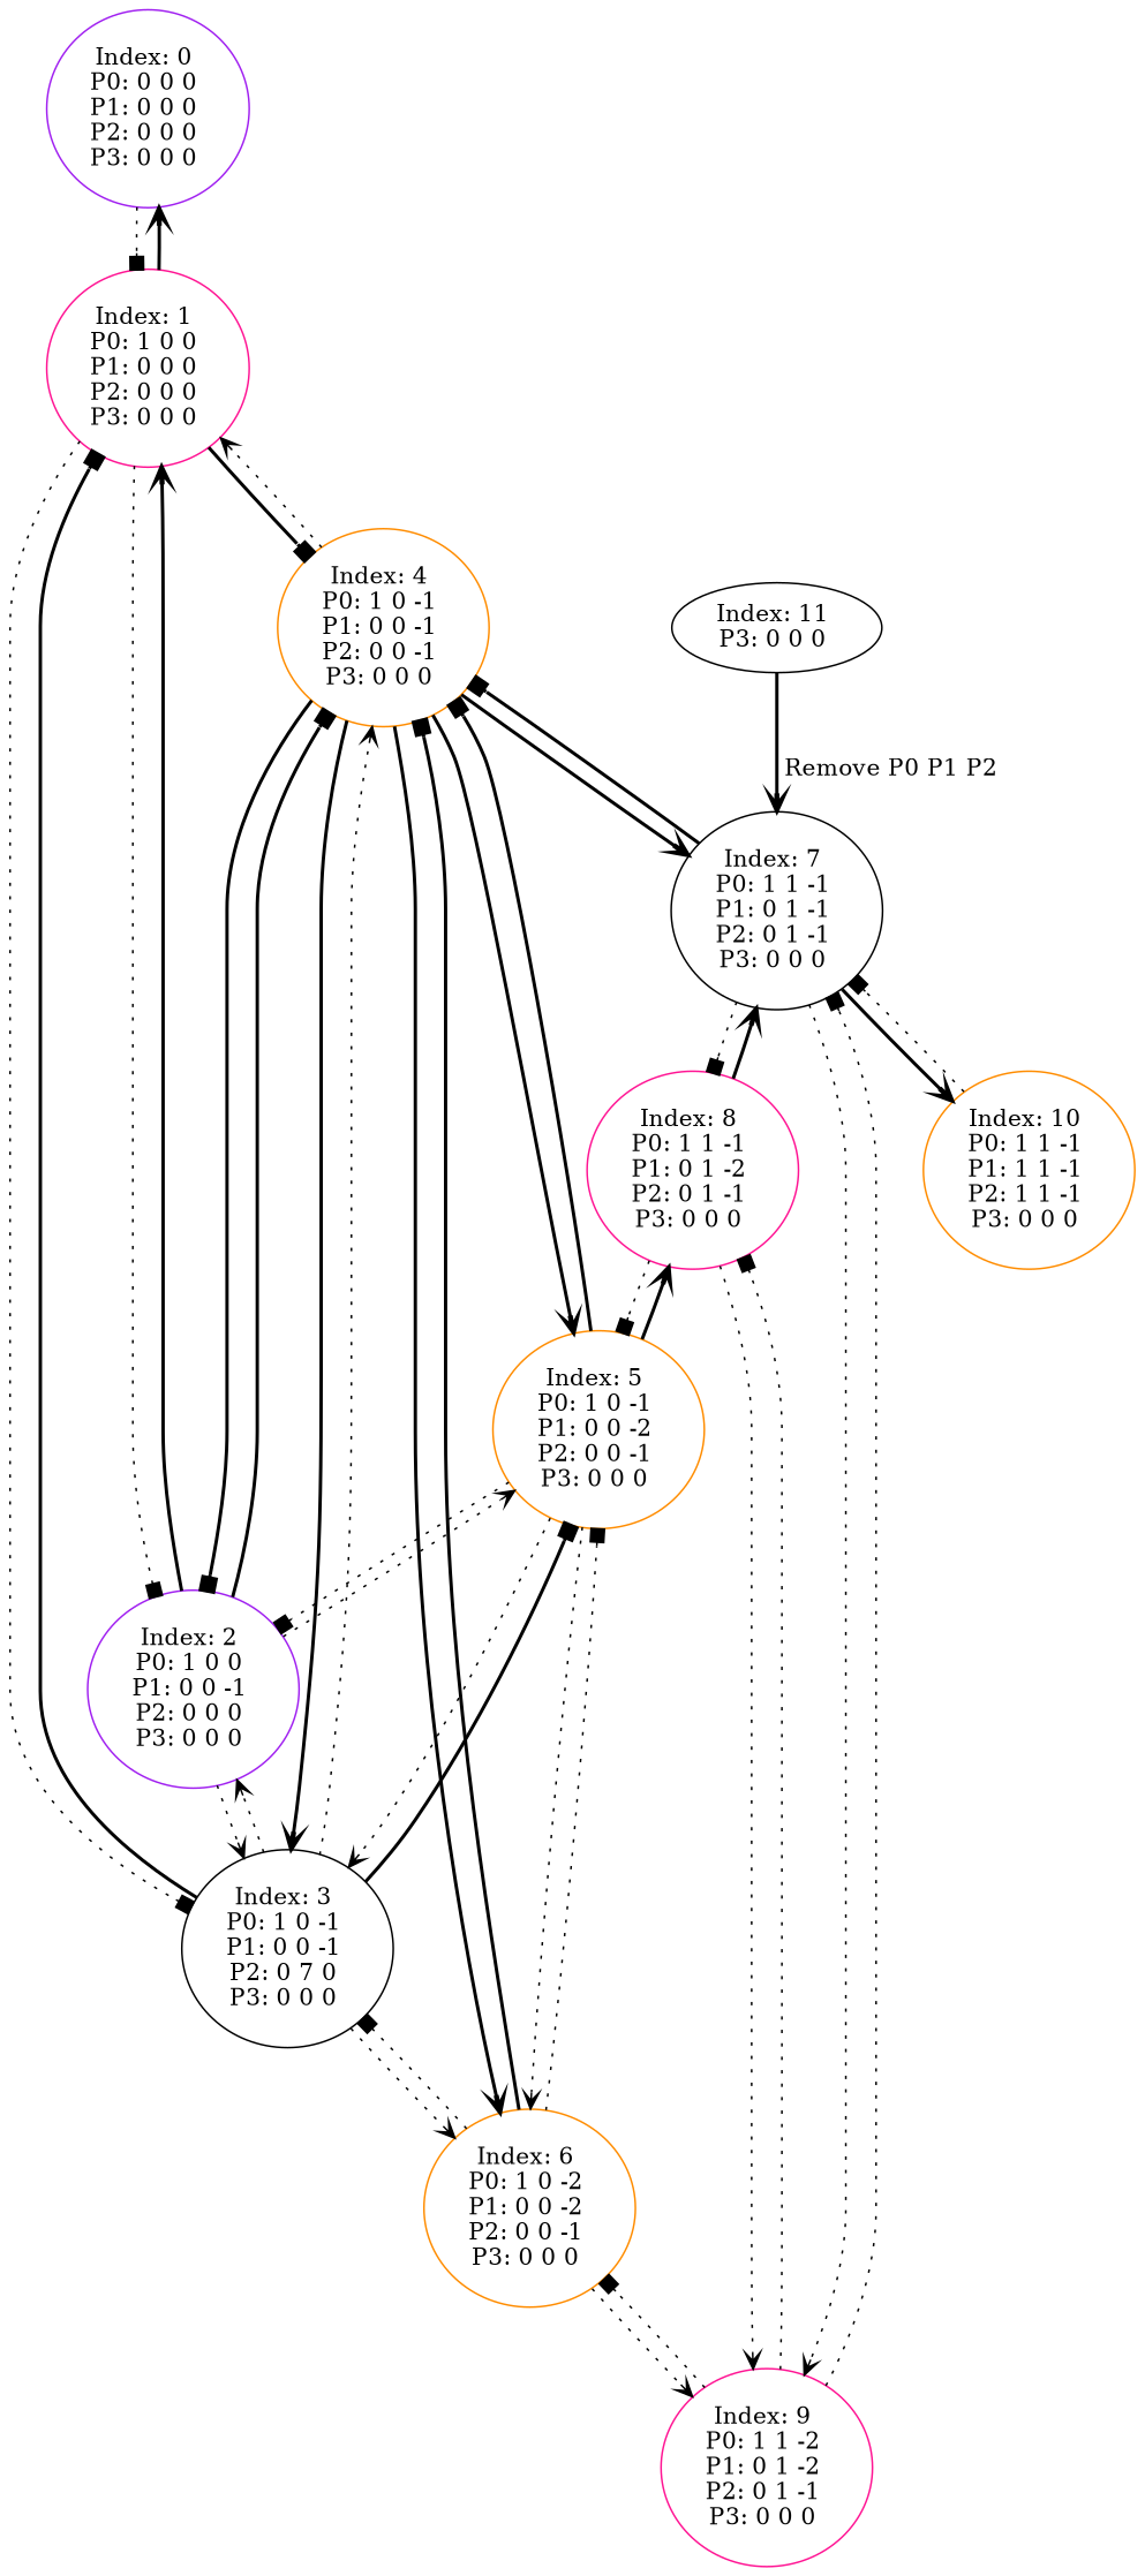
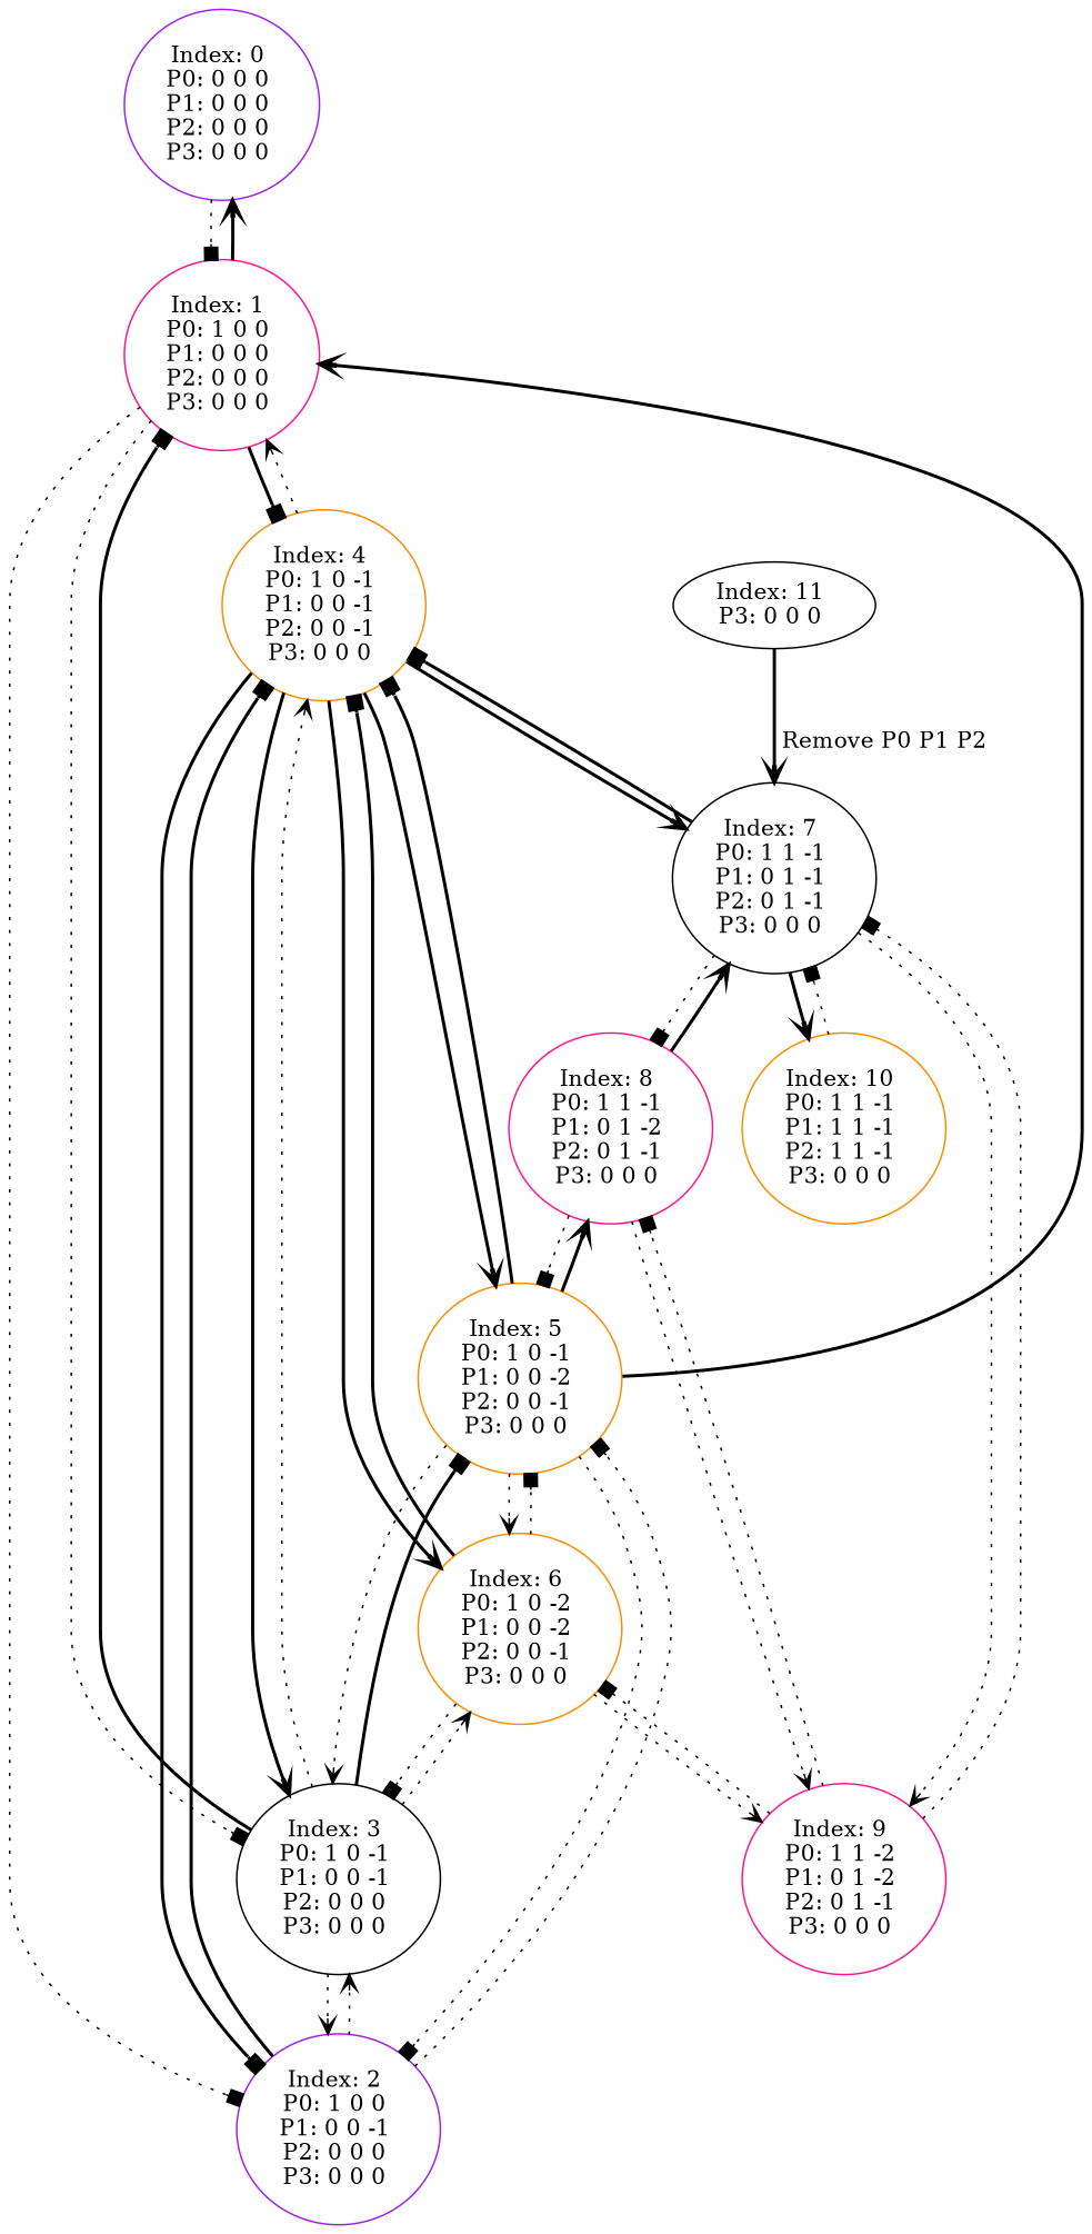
  digraph {
    color=black
    node [color=darkorange]
    edge [arrowhead=box style=dotted]
    n1 [color=purple label="Index: 0 \nP0: 0 0 0 \nP1: 0 0 0 \nP2: 0 0 0 \nP3: 0 0 0 \n"]
    n2 [color=deeppink label="Index: 1 \nP0: 1 0 0 \nP1: 0 0 0 \nP2: 0 0 0 \nP3: 0 0 0 \n"]
    n3 [color=purple label="Index: 2 \nP0: 1 0 0 \nP1: 0 0 -1 \nP2: 0 0 0 \nP3: 0 0 0 \n"]
-   n4 [color=black label="Index: 3 \nP0: 1 0 -1 \nP1: 0 0 -1 \nP2: 0 7 0 \nP3: 0 0 0 \n"]
+   n4 [color=black label="Index: 3 \nP0: 1 0 -1 \nP1: 0 0 -1 \nP2: 0 0 0 \nP3: 0 0 0 \n"]
    n5 [label="Index: 4 \nP0: 1 0 -1 \nP1: 0 0 -1 \nP2: 0 0 -1 \nP3: 0 0 0 \n"]
    n6 [label="Index: 5 \nP0: 1 0 -1 \nP1: 0 0 -2 \nP2: 0 0 -1 \nP3: 0 0 0 \n"]
    n7 [label="Index: 6 \nP0: 1 0 -2 \nP1: 0 0 -2 \nP2: 0 0 -1 \nP3: 0 0 0 \n"]
    n8 [color=black label="Index: 7 \nP0: 1 1 -1 \nP1: 0 1 -1 \nP2: 0 1 -1 \nP3: 0 0 0 \n"]
    n9 [color=deeppink label="Index: 8 \nP0: 1 1 -1 \nP1: 0 1 -2 \nP2: 0 1 -1 \nP3: 0 0 0 \n"]
    n10 [color=deeppink label="Index: 9 \nP0: 1 1 -2 \nP1: 0 1 -2 \nP2: 0 1 -1 \nP3: 0 0 0 \n"]
    n11 [label="Index: 10 \nP0: 1 1 -1 \nP1: 1 1 -1 \nP2: 1 1 -1 \nP3: 0 0 0 \n"]
    n12 [color=black label="Index: 11 \nP3: 0 0 0 \n"]
    n1 -> n2
    n2 -> n1 [arrowhead=vee style=bold]
    n2 -> n3
    n2 -> n4
    n2 -> n5 [style=bold]
-   n3 -> n2 [arrowhead=vee style=bold]
+   n6 -> n2 [arrowhead=vee style=bold]
    n3 -> n4 [arrowhead=vee]
    n3 -> n5 [style=bold]
-   n3 -> n6 [arrowhead=vee]
+   n3 -> n6
    n4 -> n2 [style=bold]
    n4 -> n3 [arrowhead=vee]
    n4 -> n5 [arrowhead=vee]
    n4 -> n6 [style=bold]
    n4 -> n7 [arrowhead=vee]
    n5 -> n2 [arrowhead=vee]
    n5 -> n3 [style=bold]
    n5 -> n4 [arrowhead=vee style=bold]
    n5 -> n6 [arrowhead=vee style=bold]
    n5 -> n7 [arrowhead=vee style=bold]
    n5 -> n8 [arrowhead=vee style=bold]
    n6 -> n3
    n6 -> n4 [arrowhead=vee]
    n6 -> n5 [style=bold]
    n6 -> n7 [arrowhead=vee]
    n6 -> n9 [arrowhead=vee style=bold]
    n7 -> n4
    n7 -> n5 [style=bold]
    n7 -> n6
    n7 -> n10 [arrowhead=vee]
    n8 -> n5 [style=bold]
    n8 -> n9
    n8 -> n10 [arrowhead=vee]
    n8 -> n11 [arrowhead=vee style=bold]
    n9 -> n6
    n9 -> n8 [arrowhead=vee style=bold]
    n9 -> n10 [arrowhead=vee]
    n10 -> n7
    n10 -> n8
    n10 -> n9
    n11 -> n8
    n12 -> n8 [arrowhead=vee label=" Remove P0 P1 P2 " style=bold]
  }
